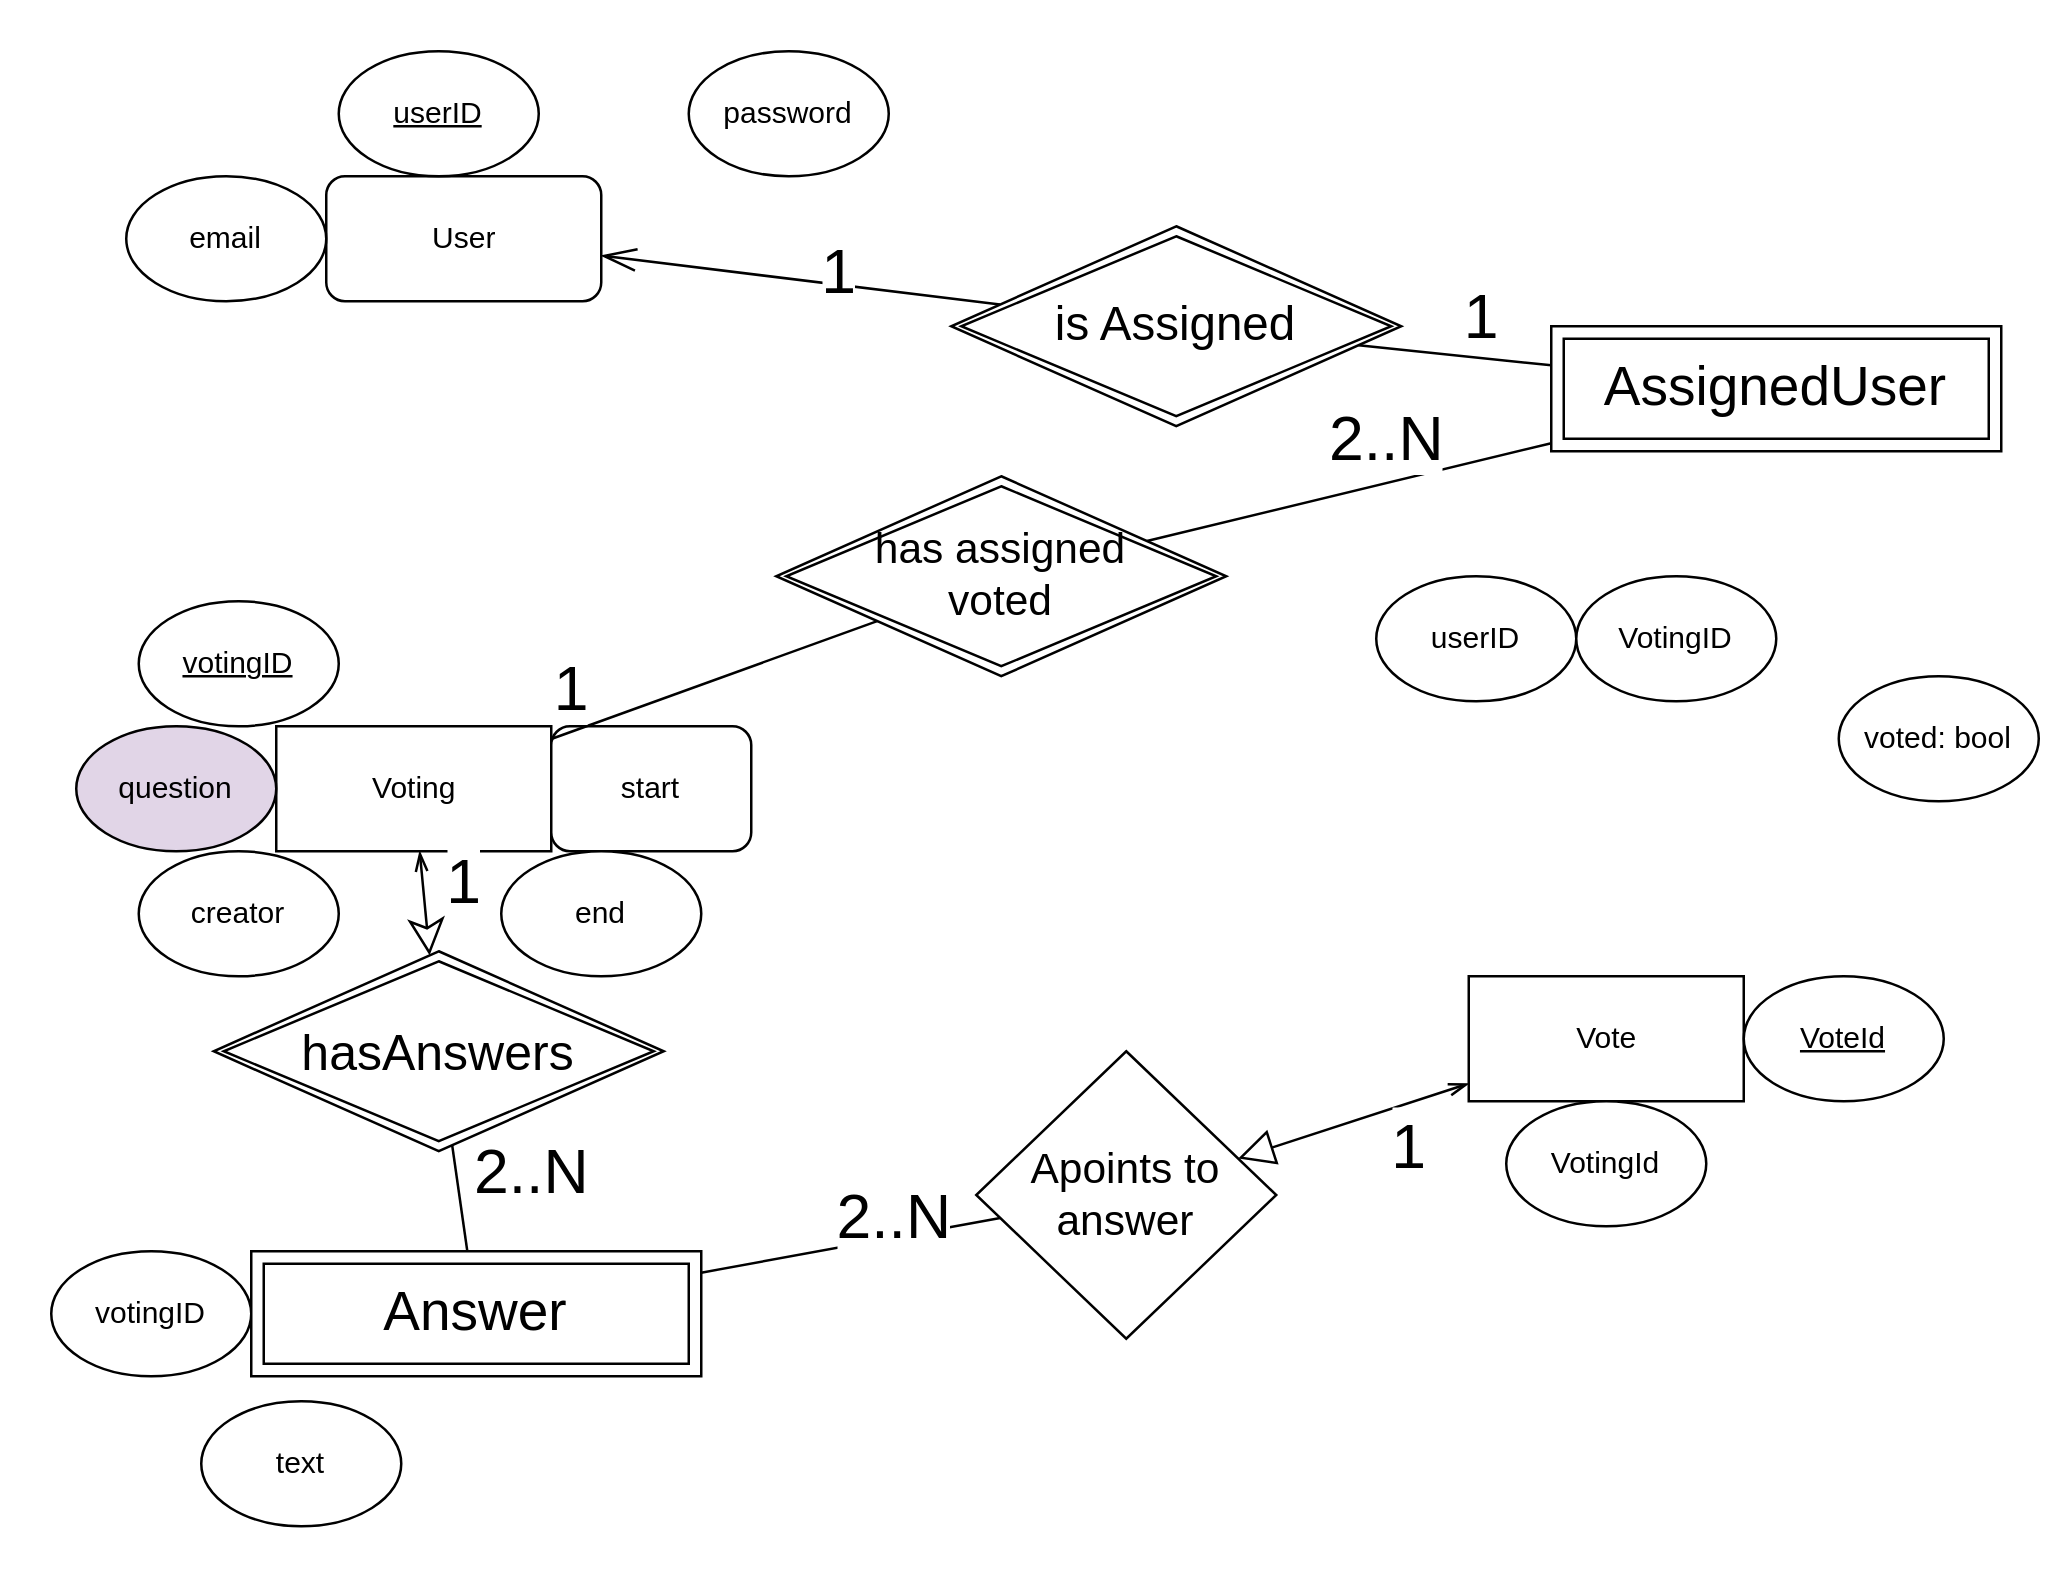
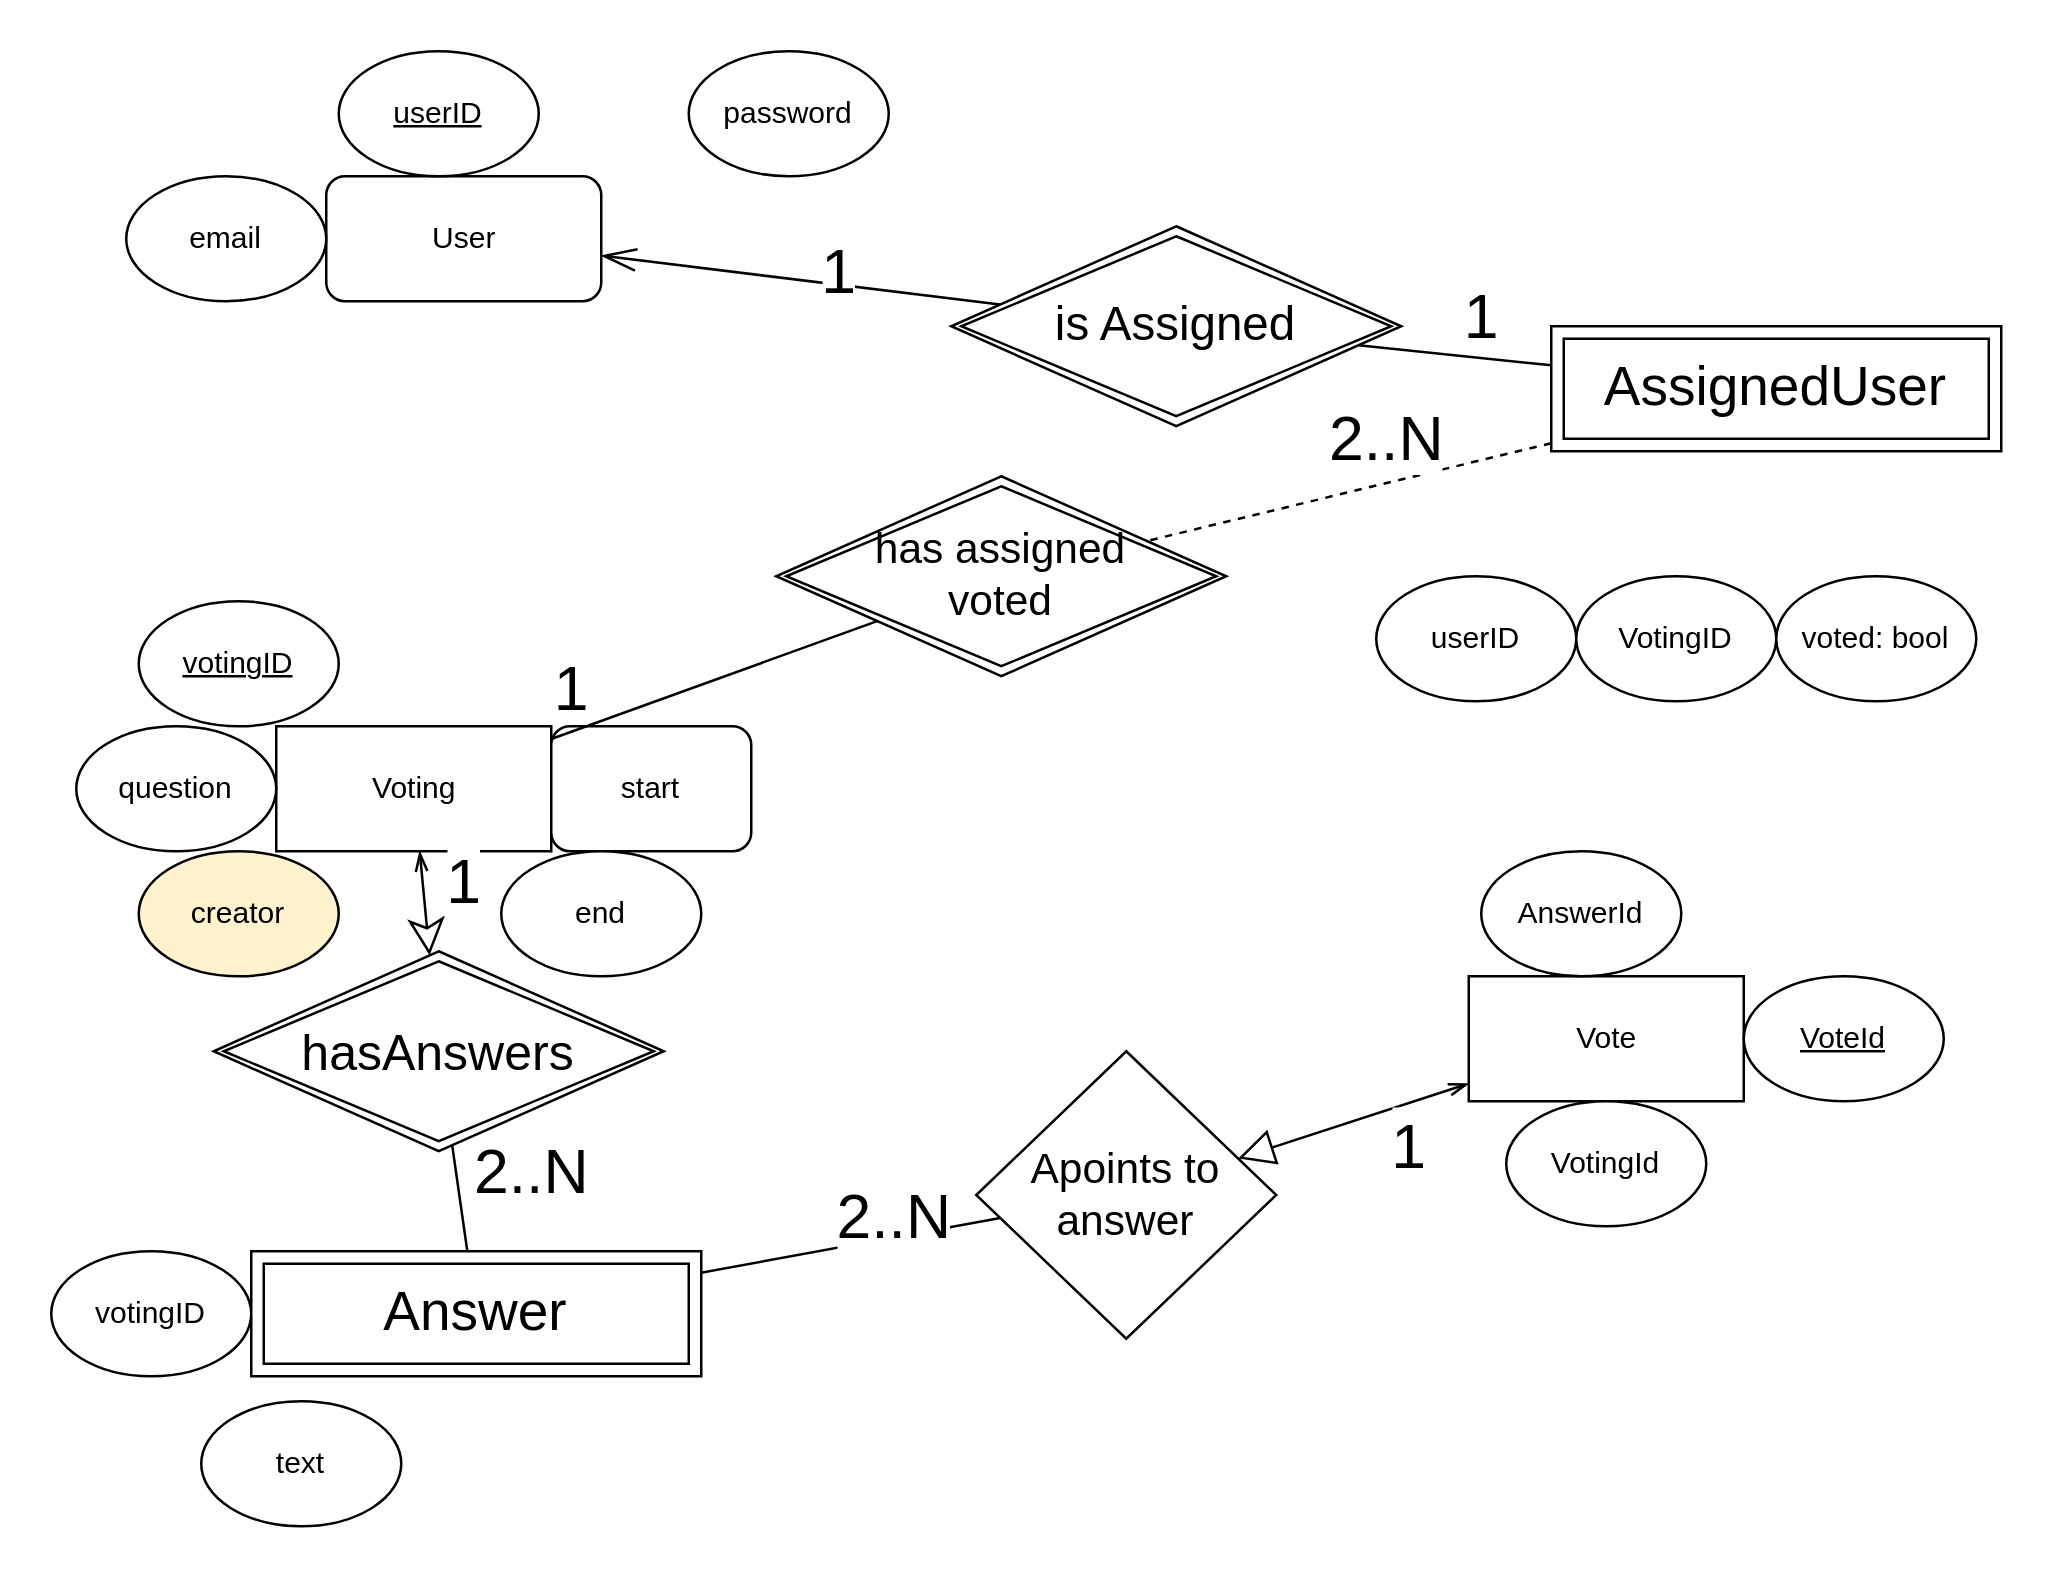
  <mxCell id="0" />
  <mxCell id="1" parent="0" />
  <mxCell id="2" value="&lt;div&gt;User&lt;/div&gt;" style="html=1;rounded=1;" parent="1" vertex="1"><mxGeometry x="130" y="70" width="110" height="50" as="geometry" /></mxCell>
  <mxCell id="3" value="&lt;div&gt;Vote&lt;/div&gt;" style="html=1;" parent="1" vertex="1"><mxGeometry x="587" y="390" width="110" height="50" as="geometry" /></mxCell>
  <mxCell id="4" value="&lt;div&gt;Voting&lt;/div&gt;" style="html=1;" parent="1" vertex="1"><mxGeometry x="110" y="290" width="110" height="50" as="geometry" /></mxCell>
  <mxCell id="5" value="password" style="ellipse;whiteSpace=wrap;html=1;" parent="1" vertex="1"><mxGeometry x="275" y="20" width="80" height="50" as="geometry" /></mxCell>
  <mxCell id="6" value="&lt;div&gt;email&lt;/div&gt;" style="ellipse;whiteSpace=wrap;html=1;" parent="1" vertex="1"><mxGeometry x="50" y="70" width="80" height="50" as="geometry" /></mxCell>
- <mxCell id="7" value="question" style="ellipse;whiteSpace=wrap;html=1;fillColor=#e1d5e7;" parent="1" vertex="1"><mxGeometry x="30" y="290" width="80" height="50" as="geometry" /></mxCell>
+ <mxCell id="7" value="question" style="ellipse;whiteSpace=wrap;html=1;" parent="1" vertex="1"><mxGeometry x="30" y="290" width="80" height="50" as="geometry" /></mxCell>
  <mxCell id="8" value="start" style="whiteSpace=wrap;html=1;rounded=1;" parent="1" vertex="1"><mxGeometry x="220" y="290" width="80" height="50" as="geometry" /></mxCell>
  <mxCell id="9" value="end" style="ellipse;whiteSpace=wrap;html=1;" parent="1" vertex="1"><mxGeometry x="200" y="340" width="80" height="50" as="geometry" /></mxCell>
- <mxCell id="10" value="creator" style="ellipse;whiteSpace=wrap;html=1;" parent="1" vertex="1"><mxGeometry x="55" y="340" width="80" height="50" as="geometry" /></mxCell>
+ <mxCell id="10" value="creator" style="ellipse;whiteSpace=wrap;html=1;fillColor=#fff2cc;" parent="1" vertex="1"><mxGeometry x="55" y="340" width="80" height="50" as="geometry" /></mxCell>
  <mxCell id="11" value="votingID" style="ellipse;whiteSpace=wrap;html=1;" parent="1" vertex="1"><mxGeometry x="20" y="500" width="80" height="50" as="geometry" /></mxCell>
  <mxCell id="12" value="&lt;div&gt;text&lt;/div&gt;" style="ellipse;whiteSpace=wrap;html=1;" parent="1" vertex="1"><mxGeometry x="80" y="560" width="80" height="50" as="geometry" /></mxCell>
  <mxCell id="13" value="1" style="endArrow=classic;endFill=0;endSize=12;html=1;fontSize=25;startArrow=openThin;startFill=0;" parent="1" source="4" target="30" edge="1"><mxGeometry x="-0.371" y="16" width="160" relative="1" as="geometry"><mxPoint x="425" y="310" as="sourcePoint" /><mxPoint x="165" y="390" as="targetPoint" /><Array as="points" /><mxPoint as="offset" /></mxGeometry></mxCell>
  <mxCell id="14" value="" style="endArrow=none;endFill=0;endSize=12;html=1;" parent="1" source="30" target="29" edge="1"><mxGeometry width="160" relative="1" as="geometry"><mxPoint x="170.19" y="437.837" as="sourcePoint" /><mxPoint x="161.136" y="500" as="targetPoint" /></mxGeometry></mxCell>
  <mxCell id="15" value="&lt;div&gt;2..N&lt;/div&gt;" style="edgeLabel;html=1;align=center;verticalAlign=middle;resizable=0;points=[];fontSize=25;" parent="14" vertex="1" connectable="0"><mxGeometry x="0.168" y="1" relative="1" as="geometry"><mxPoint x="26.74" y="-15.71" as="offset" /></mxGeometry></mxCell>
  <mxCell id="16" value="1" style="endArrow=none;endFill=0;endSize=12;html=1;fontSize=25;" parent="1" source="4" target="24" edge="1"><mxGeometry x="-0.784" y="17" width="160" relative="1" as="geometry"><mxPoint x="415" y="210" as="sourcePoint" /><mxPoint x="520" y="420" as="targetPoint" /><Array as="points" /><mxPoint as="offset" /></mxGeometry></mxCell>
  <mxCell id="17" value="" style="endArrow=openThin;endFill=0;endSize=12;html=1;" parent="1" source="26" target="2" edge="1"><mxGeometry width="160" relative="1" as="geometry"><mxPoint x="411.597" y="127.604" as="sourcePoint" /><mxPoint x="396.042" y="380" as="targetPoint" /></mxGeometry></mxCell>
  <mxCell id="18" value="1" style="edgeLabel;html=1;align=center;verticalAlign=middle;resizable=0;points=[];fontSize=25;" parent="17" vertex="1" connectable="0"><mxGeometry x="0.168" y="1" relative="1" as="geometry"><mxPoint x="28.69" y="-4.18" as="offset" /></mxGeometry></mxCell>
- <mxCell id="19" value="&lt;div&gt;2..N&lt;/div&gt;" style="endArrow=none;endFill=0;endSize=12;html=1;fontSize=25;" parent="1" source="23" target="24" edge="1"><mxGeometry x="-0.233" y="-18" width="160" relative="1" as="geometry"><mxPoint x="560" y="205" as="sourcePoint" /><mxPoint x="404.615" y="161.923" as="targetPoint" /><Array as="points" /><mxPoint as="offset" /></mxGeometry></mxCell>
+ <mxCell id="19" value="&lt;div&gt;2..N&lt;/div&gt;" style="endArrow=none;endFill=0;endSize=12;html=1;fontSize=25;dashed=1;" parent="1" source="23" target="24" edge="1"><mxGeometry x="-0.233" y="-18" width="160" relative="1" as="geometry"><mxPoint x="560" y="205" as="sourcePoint" /><mxPoint x="404.615" y="161.923" as="targetPoint" /><Array as="points" /><mxPoint as="offset" /></mxGeometry></mxCell>
  <mxCell id="20" value="userID" style="ellipse;whiteSpace=wrap;html=1;" parent="1" vertex="1"><mxGeometry x="550" y="230" width="80" height="50" as="geometry" /></mxCell>
  <mxCell id="21" value="VotingID" style="ellipse;whiteSpace=wrap;html=1;" parent="1" vertex="1"><mxGeometry x="630" y="230" width="80" height="50" as="geometry" /></mxCell>
- <mxCell id="22" value="voted: bool" style="ellipse;whiteSpace=wrap;html=1;" parent="1" vertex="1"><mxGeometry x="735" y="270" width="80" height="50" as="geometry" /></mxCell>
+ <mxCell id="22" value="voted: bool" style="ellipse;whiteSpace=wrap;html=1;" parent="1" vertex="1"><mxGeometry x="710" y="230" width="80" height="50" as="geometry" /></mxCell>
  <mxCell id="23" value="AssignedUser" style="shape=ext;margin=3;double=1;whiteSpace=wrap;html=1;align=center;shadow=0;gradientColor=none;fontSize=22;" parent="1" vertex="1"><mxGeometry x="620" y="130" width="180" height="50" as="geometry" /></mxCell>
  <mxCell id="24" value="&lt;div style=&quot;font-size: 17px;&quot;&gt;has assigned&lt;/div&gt;&lt;div style=&quot;font-size: 17px;&quot;&gt;voted&lt;br style=&quot;font-size: 17px;&quot;&gt;&lt;/div&gt;" style="shape=rhombus;double=1;perimeter=rhombusPerimeter;whiteSpace=wrap;html=1;align=center;shadow=0;gradientColor=none;fontSize=17;" parent="1" vertex="1"><mxGeometry x="310" y="190" width="180" height="80" as="geometry" /></mxCell>
  <mxCell id="25" value="&lt;div&gt;1&lt;/div&gt;" style="endArrow=none;endFill=0;endSize=12;html=1;fontSize=25;" parent="1" source="23" target="26" edge="1"><mxGeometry x="-0.233" y="-18" width="160" relative="1" as="geometry"><mxPoint x="570" y="213.654" as="sourcePoint" /><mxPoint x="498.827" y="147.73" as="targetPoint" /><Array as="points" /><mxPoint as="offset" /></mxGeometry></mxCell>
  <mxCell id="26" value="is Assigned" style="shape=rhombus;double=1;perimeter=rhombusPerimeter;whiteSpace=wrap;html=1;align=center;shadow=0;gradientColor=none;fontSize=19;" parent="1" vertex="1"><mxGeometry x="380" y="90" width="180" height="80" as="geometry" /></mxCell>
  <mxCell id="27" value="userID" style="ellipse;whiteSpace=wrap;html=1;fontStyle=4" parent="1" vertex="1"><mxGeometry x="135" y="20" width="80" height="50" as="geometry" /></mxCell>
  <mxCell id="28" value="votingID" style="ellipse;whiteSpace=wrap;html=1;fontStyle=4" parent="1" vertex="1"><mxGeometry x="55" y="240" width="80" height="50" as="geometry" /></mxCell>
  <mxCell id="29" value="&lt;div&gt;Answer&lt;/div&gt;" style="shape=ext;margin=3;double=1;whiteSpace=wrap;html=1;align=center;shadow=0;gradientColor=none;fontSize=22;" parent="1" vertex="1"><mxGeometry x="100" y="500" width="180" height="50" as="geometry" /></mxCell>
  <mxCell id="30" value="hasAnswers" style="shape=rhombus;double=1;perimeter=rhombusPerimeter;whiteSpace=wrap;html=1;align=center;shadow=0;gradientColor=none;fontSize=20;" parent="1" vertex="1"><mxGeometry x="85" y="380" width="180" height="80" as="geometry" /></mxCell>
+ <mxCell id="31" value="AnswerId" style="ellipse;whiteSpace=wrap;html=1;" vertex="1" parent="1"><mxGeometry x="592" y="340" width="80" height="50" as="geometry" /></mxCell>
  <mxCell id="32" value="VotingId" style="ellipse;whiteSpace=wrap;html=1;" vertex="1" parent="1"><mxGeometry x="602" y="440" width="80" height="50" as="geometry" /></mxCell>
  <mxCell id="33" value="1" style="endArrow=block;endFill=0;endSize=12;html=1;fontSize=25;startArrow=openThin;startFill=0;" edge="1" parent="1" target="37" source="3"><mxGeometry x="-0.371" y="16" width="160" relative="1" as="geometry"><mxPoint x="365.381" y="580" as="sourcePoint" /><mxPoint x="506.765" y="553.895" as="targetPoint" /><Array as="points" /><mxPoint as="offset" /></mxGeometry></mxCell>
  <mxCell id="34" value="" style="endArrow=none;endFill=0;endSize=12;html=1;" edge="1" parent="1" source="37" target="29"><mxGeometry width="160" relative="1" as="geometry"><mxPoint x="388.017" y="558.881" as="sourcePoint" /><mxPoint x="384.429" y="740" as="targetPoint" /></mxGeometry></mxCell>
  <mxCell id="35" value="&lt;div&gt;2..N&lt;/div&gt;" style="edgeLabel;html=1;align=center;verticalAlign=middle;resizable=0;points=[];fontSize=25;" vertex="1" connectable="0" parent="34"><mxGeometry x="0.168" y="1" relative="1" as="geometry"><mxPoint x="26.74" y="-15.71" as="offset" /></mxGeometry></mxCell>
  <mxCell id="36" value="VoteId" style="ellipse;whiteSpace=wrap;html=1;fontStyle=4" vertex="1" parent="1"><mxGeometry x="697" y="390" width="80" height="50" as="geometry" /></mxCell>
  <mxCell id="37" value="&lt;font style=&quot;font-size: 17px&quot;&gt;Apoints to answer&lt;/font&gt;" style="rhombus;whiteSpace=wrap;html=1;" vertex="1" parent="1"><mxGeometry x="390" y="420" width="120" height="115" as="geometry" /></mxCell>
